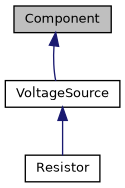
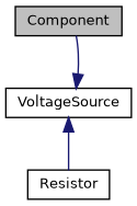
  digraph {
    node [color=black fillcolor=white fontname=Helvetica fontsize=10 shape=record style=filled]
    edge [color=midnightblue dir=back fontname=Helvetica fontsize=10 labelfontname=Helvetica labelfontsize=10 style=solid]
    n1 [fillcolor=grey75 fontcolor=black height=0.2 label=Component width=0.4]
    n2 [height=0.2 label=VoltageSource width=0.4]
    n3 [height=0.2 label=Resistor width=0.4]
-   n1 -> n2
+   n2 -> n1
    n2 -> n3
  }
